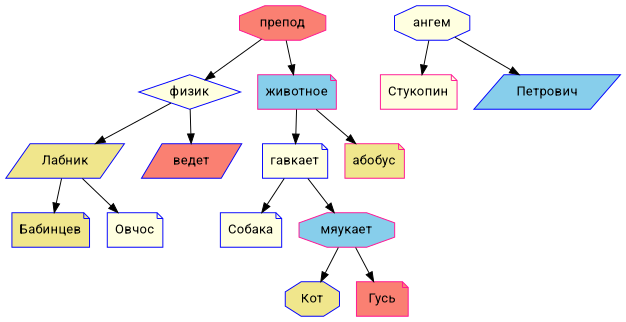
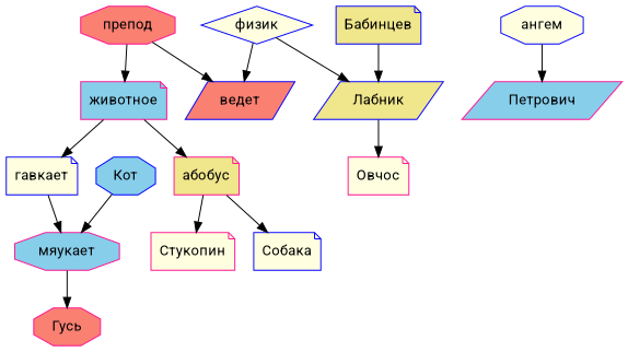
  digraph {
    fontname=Roboto
    node [color=blue fillcolor=lightyellow fontname=Roboto shape=note style=filled]
    edge [fontname=Roboto]
    "препод" [color=deeppink fillcolor=salmon shape=octagon]
    "физик" [shape=diamond]
    "животное" [color=deeppink fillcolor=skyblue]
    "Лабник" [fillcolor=khaki shape=parallelogram]
    "ведет" [fillcolor=salmon shape=parallelogram]
    "гавкает"
    "абобус" [color=deeppink fillcolor=khaki]
    "Бабинцев" [fillcolor=khaki]
-   "Овчос"
+   "Овчос" [color=deeppink]
    "ангем" [shape=octagon]
    "Стукопин" [color=deeppink]
-   "Петрович" [fillcolor=skyblue shape=parallelogram]
+   "Петрович" [color=deeppink fillcolor=skyblue shape=parallelogram]
    "Собака"
    "мяукает" [color=deeppink fillcolor=skyblue shape=octagon]
-   "Кот" [fillcolor=khaki shape=octagon]
-   "Гусь" [color=deeppink fillcolor=salmon]
-   "препод" -> "физик"
+   "Кот" [fillcolor=skyblue shape=octagon]
+   "Гусь" [color=deeppink fillcolor=salmon shape=octagon]
+   "препод" -> "ведет"
    "препод" -> "животное"
    "физик" -> "Лабник"
    "физик" -> "ведет"
    "животное" -> "гавкает"
    "животное" -> "абобус"
-   "Лабник" -> "Бабинцев"
+   "Бабинцев" -> "Лабник"
    "Лабник" -> "Овчос"
-   "гавкает" -> "Собака"
+   "абобус" -> "Собака"
    "гавкает" -> "мяукает"
-   "ангем" -> "Стукопин"
+   "абобус" -> "Стукопин"
    "ангем" -> "Петрович"
-   "мяукает" -> "Кот"
+   "Кот" -> "мяукает"
    "мяукает" -> "Гусь"
  }
